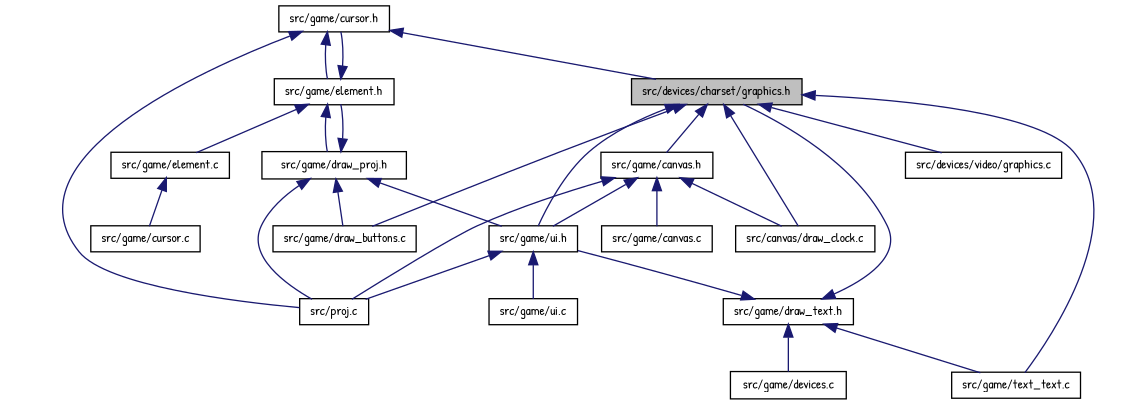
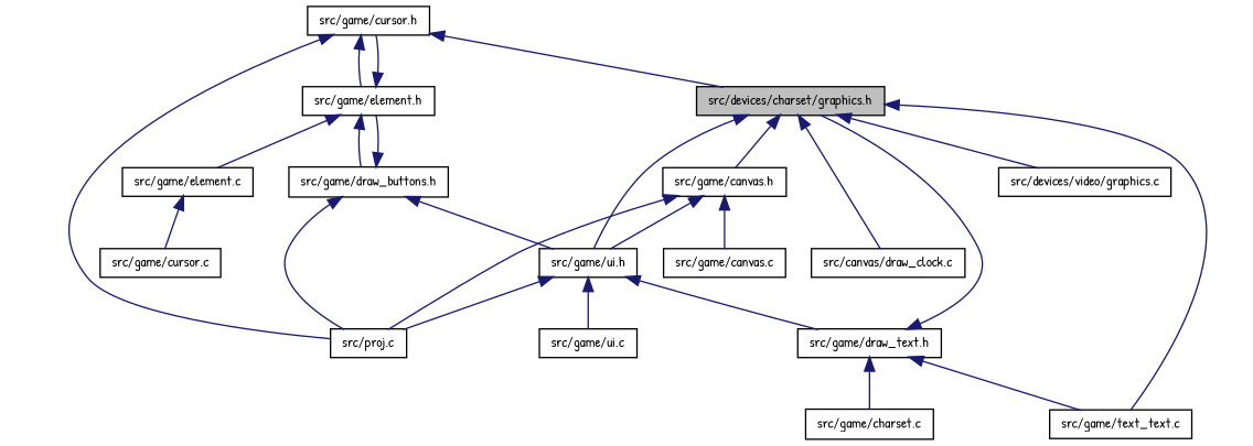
  digraph {
    fontname="Patrick Hand"
    node [color=black fillcolor=white fontname="Patrick Hand" fontsize=10 shape=record style=filled]
    edge [color=midnightblue dir=back fontname="Patrick Hand" fontsize=10 labelfontname=Helvetica labelfontsize=10 style=solid]
    n1 [fillcolor=grey75 fontcolor=black height=0.2 label="src/devices/charset/graphics.h" width=0.4]
    n2 [height=0.2 label="src/devices/video/graphics.c" width=0.4]
    n3 [height=0.2 label="src/game/canvas.h" width=0.4]
    n4 [height=0.2 label="src/canvas/draw_clock.c" width=0.4]
-   n5 [height=0.2 label="src/game/draw_buttons.c" width=0.4]
    n6 [height=0.2 label="src/game/ui.h" width=0.4]
    n7 [height=0.2 label="src/game/text_text.c" width=0.4]
    n8 [height=0.2 label="src/game/canvas.c" width=0.4]
    n9 [height=0.2 label="src/proj.c" width=0.4]
    n10 [height=0.2 label="src/game/ui.c" width=0.4]
    n11 [height=0.2 label="src/game/element.h" width=0.4]
    n12 [height=0.2 label="src/game/cursor.h" width=0.4]
-   n13 [height=0.2 label="src/game/draw_proj.h" width=0.4]
+   n13 [height=0.2 label="src/game/draw_buttons.h" width=0.4]
    n14 [height=0.2 label="src/game/element.c" width=0.4]
    n15 [height=0.2 label="src/game/draw_text.h" width=0.4]
-   n16 [height=0.2 label="src/game/devices.c" width=0.4]
+   n16 [height=0.2 label="src/game/charset.c" width=0.4]
    n17 [height=0.2 label="src/game/cursor.c" width=0.4]
    n1 -> n2
    n1 -> n3
    n1 -> n4
-   n1 -> n5
    n1 -> n6
    n1 -> n7
-   n3 -> n4
    n3 -> n6
    n3 -> n8
    n3 -> n9
    n6 -> n9
    n6 -> n10
    n11 -> n12
    n11 -> n13
    n11 -> n14
    n12 -> n1
    n12 -> n9
    n12 -> n11
-   n13 -> n5
    n13 -> n6
    n13 -> n9
    n13 -> n11
    n14 -> n17
    n15 -> n1
-   n15 -> n6
+   n6 -> n15
    n15 -> n7
    n15 -> n16
  }
